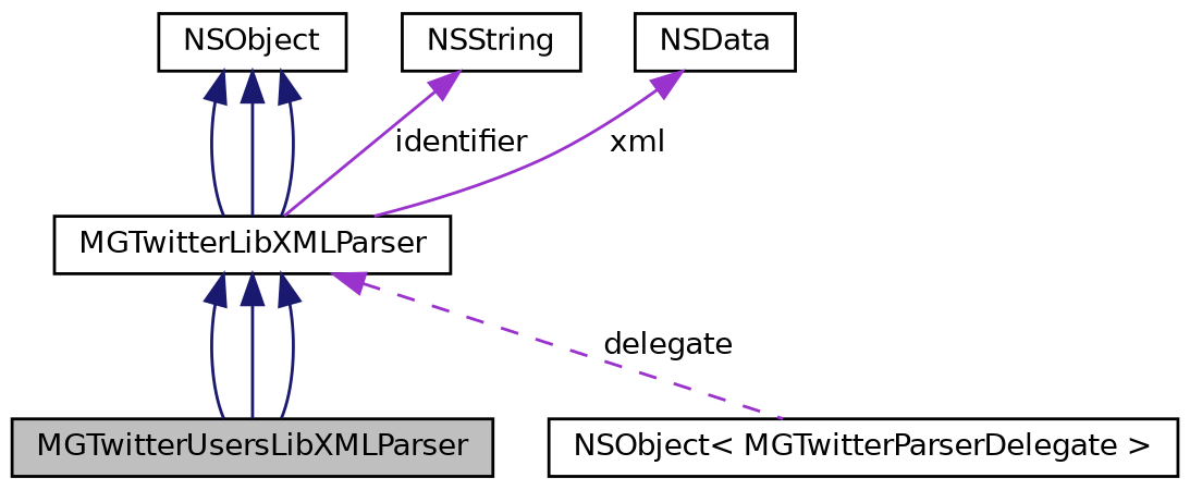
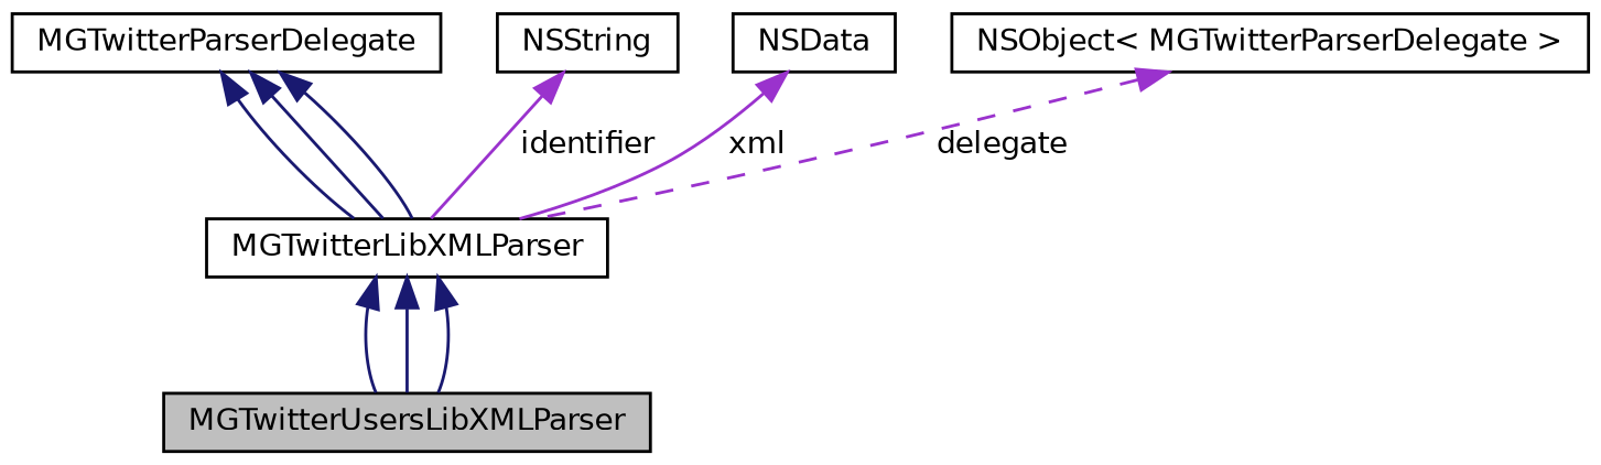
  digraph {
    node [color=black fillcolor=white fontname=Helvetica fontsize=10 shape=record style=filled]
    edge [color=midnightblue dir=back fontname=Helvetica fontsize=10 labelfontname=Helvetica labelfontsize=10 style=solid]
    n1 [fillcolor=grey75 fontcolor=black height=0.2 label=MGTwitterUsersLibXMLParser width=0.4]
    n2 [height=0.2 label=MGTwitterLibXMLParser width=0.4]
-   n3 [height=0.2 label=NSObject width=0.4]
+   n3 [height=0.2 label=MGTwitterParserDelegate width=0.4]
    n4 [height=0.2 label=NSString width=0.4]
    n5 [height=0.2 label=NSData width=0.4]
    n6 [height=0.2 label="NSObject\< MGTwitterParserDelegate \>" width=0.4]
    n2 -> n1
    n2 -> n1
    n2 -> n1
    n3 -> n2
    n3 -> n2
    n3 -> n2
    n4 -> n2 [color=darkorchid3 label=" identifier"]
    n5 -> n2 [color=darkorchid3 label=" xml"]
-   n2 -> n6 [color=darkorchid3 label=" delegate" style=dashed]
+   n6 -> n2 [color=darkorchid3 label=" delegate" style=dashed]
  }
